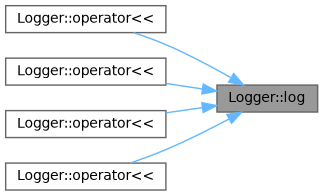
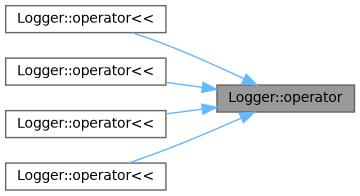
  digraph {
    rankdir=RL
    node [color=grey40 fillcolor=white fontname=Helvetica fontsize=10 shape=box style=filled]
    edge [color=steelblue1 dir=back fontname=Helvetica fontsize=10 labelfontname=Helvetica labelfontsize=10 style=solid]
-   n1 [color=gray40 fillcolor=grey60 fontcolor=black height=0.2 label="Logger::log" width=0.4]
+   n1 [color=gray40 fillcolor=grey60 fontcolor=black height=0.2 label="Logger::operator" width=0.4]
    n2 [height=0.2 label="Logger::operator\<\<" width=0.4]
    n3 [height=0.2 label="Logger::operator\<\<" width=0.4]
    n4 [height=0.2 label="Logger::operator\<\<" width=0.4]
    n5 [height=0.2 label="Logger::operator\<\<" width=0.4]
    n1 -> n2
    n1 -> n3
    n1 -> n4
    n1 -> n5
  }
